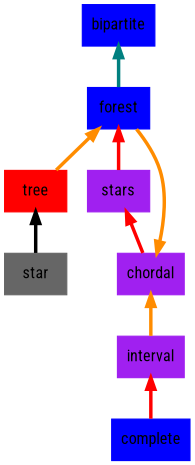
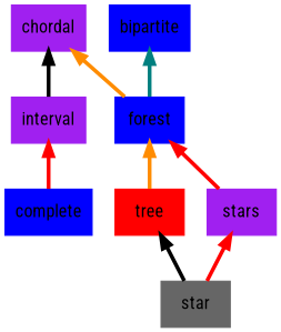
  digraph {
    fontname="Roboto Condensed"
    rankdir=BT
    node [color=purple fontname="Roboto Condensed" shape=box style=filled]
    edge [color=red decorate=true fontname="Roboto Condensed" lblstyle="above, sloped" penwidth=3.0 weight=100]
    n1 [label=chordal]
    n2 [color=blue label=complete]
    n3 [label=interval]
    n4 [color=gray40 label=star]
    n5 [color=red label=tree]
    n6 [label=stars]
    n7 [color=blue label=forest]
    n8 [color=blue label=bipartite]
    n2 -> n3
-   n3 -> n1 [color=darkorange]
+   n3 -> n1 [color=black]
    n4 -> n5 [color=black]
-   n1 -> n6
+   n4 -> n6
    n5 -> n7 [color=darkorange]
    n6 -> n7
    n7 -> n1 [color=darkorange]
    n7 -> n8 [color=teal]
  }
